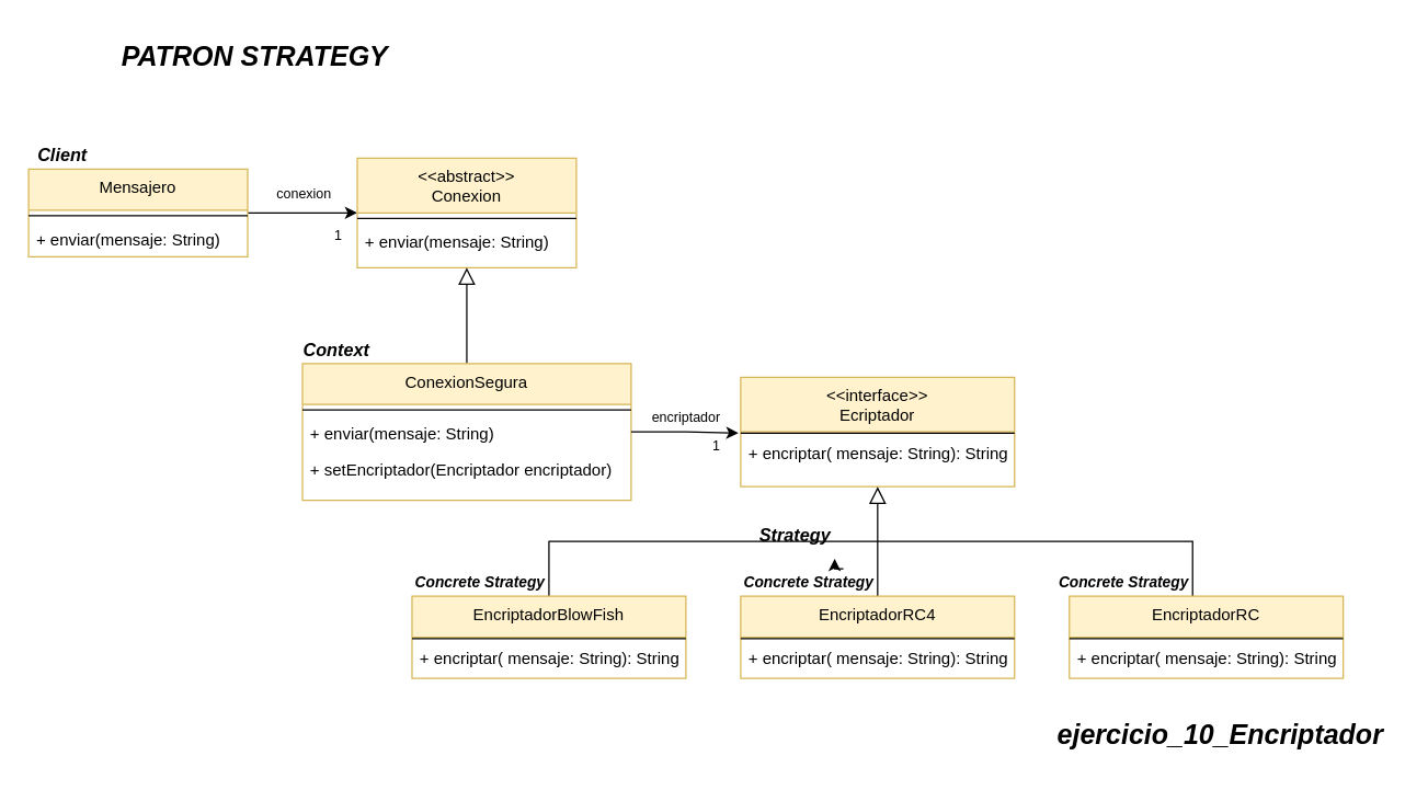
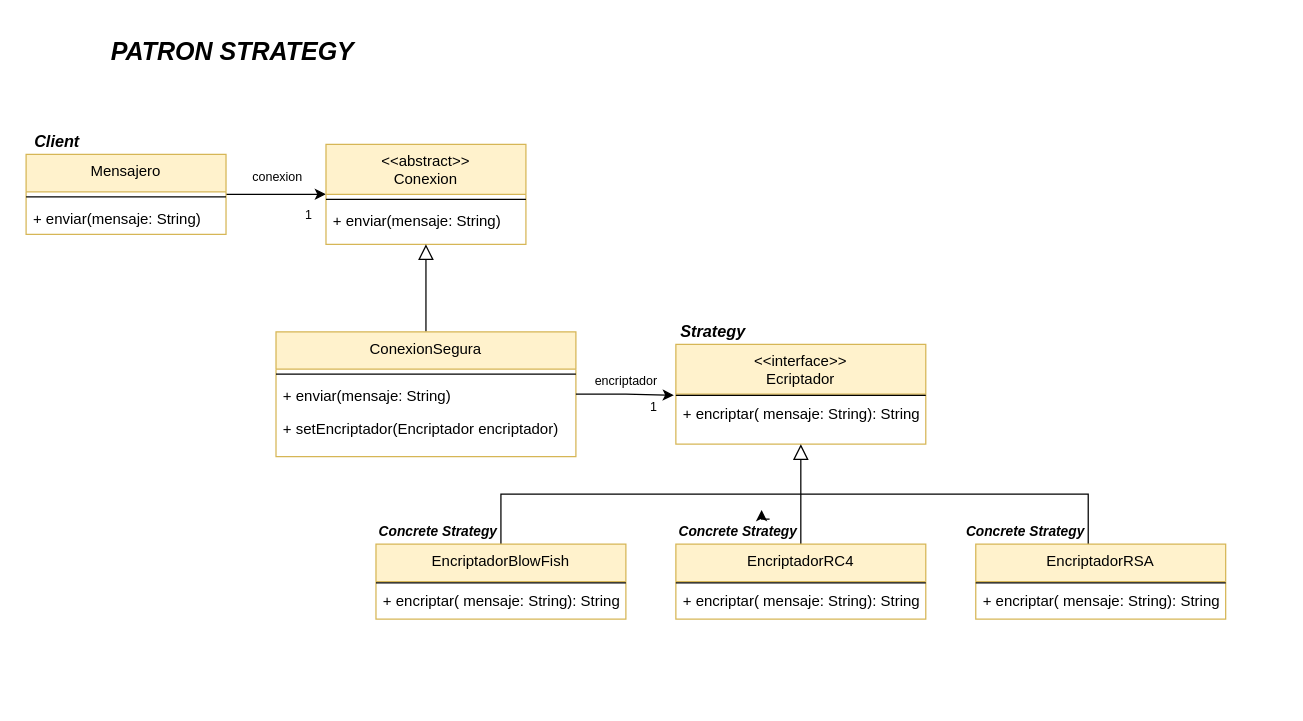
  <mxCell id="0" />
  <mxCell id="1" parent="0" />
  <mxCell id="2" style="edgeStyle=orthogonalEdgeStyle;rounded=0;orthogonalLoop=1;jettySize=auto;html=1;entryX=0;entryY=0.5;entryDx=0;entryDy=0;" edge="1" parent="1" source="3" target="7"><mxGeometry relative="1" as="geometry" /></mxCell>
  <mxCell id="3" value="Mensajero" style="swimlane;fontStyle=0;align=center;verticalAlign=top;childLayout=stackLayout;horizontal=1;startSize=30;horizontalStack=0;resizeParent=1;resizeLast=0;collapsible=1;marginBottom=0;rounded=0;shadow=0;strokeWidth=1;fillColor=#fff2cc;strokeColor=#d6b656;" vertex="1" parent="1"><mxGeometry x="20" y="123" width="160" height="64" as="geometry"><mxRectangle x="110" y="-20" width="160" height="26" as="alternateBounds" /></mxGeometry></mxCell>
  <mxCell id="4" value="" style="line;html=1;strokeWidth=1;align=left;verticalAlign=middle;spacingTop=-1;spacingLeft=3;spacingRight=3;rotatable=0;labelPosition=right;points=[];portConstraint=eastwest;" vertex="1" parent="3"><mxGeometry y="30" width="160" height="8" as="geometry" /></mxCell>
  <mxCell id="5" value="+ enviar(mensaje: String)" style="text;align=left;verticalAlign=top;spacingLeft=4;spacingRight=4;overflow=hidden;rotatable=0;points=[[0,0.5],[1,0.5]];portConstraint=eastwest;rounded=0;shadow=0;html=0;" vertex="1" parent="3"><mxGeometry y="38" width="160" height="26" as="geometry" /></mxCell>
  <mxCell id="6" style="edgeStyle=orthogonalEdgeStyle;rounded=0;orthogonalLoop=1;jettySize=auto;html=1;exitX=1;exitY=0.5;exitDx=0;exitDy=0;" edge="1" parent="3"><mxGeometry relative="1" as="geometry"><mxPoint x="360" y="43" as="sourcePoint" /><mxPoint x="360" y="43" as="targetPoint" /></mxGeometry></mxCell>
  <mxCell id="7" value="&lt;&lt;abstract&gt;&gt;&#10;Conexion" style="swimlane;fontStyle=0;align=center;verticalAlign=top;childLayout=stackLayout;horizontal=1;startSize=40;horizontalStack=0;resizeParent=1;resizeLast=0;collapsible=1;marginBottom=0;rounded=0;shadow=0;strokeWidth=1;fillColor=#fff2cc;strokeColor=#d6b656;" vertex="1" parent="1"><mxGeometry x="260" y="115" width="160" height="80" as="geometry"><mxRectangle x="110" y="-20" width="160" height="26" as="alternateBounds" /></mxGeometry></mxCell>
  <mxCell id="8" value="" style="line;html=1;strokeWidth=1;align=left;verticalAlign=middle;spacingTop=-1;spacingLeft=3;spacingRight=3;rotatable=0;labelPosition=right;points=[];portConstraint=eastwest;" vertex="1" parent="7"><mxGeometry y="40" width="160" height="8" as="geometry" /></mxCell>
  <mxCell id="9" value="+ enviar(mensaje: String)" style="text;align=left;verticalAlign=top;spacingLeft=4;spacingRight=4;overflow=hidden;rotatable=0;points=[[0,0.5],[1,0.5]];portConstraint=eastwest;rounded=0;shadow=0;html=0;" vertex="1" parent="7"><mxGeometry y="48" width="160" height="26" as="geometry" /></mxCell>
  <mxCell id="10" style="edgeStyle=orthogonalEdgeStyle;rounded=0;orthogonalLoop=1;jettySize=auto;html=1;entryX=0.5;entryY=1;entryDx=0;entryDy=0;startSize=10;endSize=10;endArrow=block;endFill=0;" edge="1" parent="1" source="11" target="7"><mxGeometry relative="1" as="geometry" /></mxCell>
  <mxCell id="11" value="ConexionSegura" style="swimlane;fontStyle=0;align=center;verticalAlign=top;childLayout=stackLayout;horizontal=1;startSize=30;horizontalStack=0;resizeParent=1;resizeLast=0;collapsible=1;marginBottom=0;rounded=0;shadow=0;strokeWidth=1;fillColor=#fff2cc;strokeColor=#d6b656;" vertex="1" parent="1"><mxGeometry x="220" y="265" width="240" height="100" as="geometry"><mxRectangle x="110" y="-20" width="160" height="26" as="alternateBounds" /></mxGeometry></mxCell>
  <mxCell id="12" value="" style="line;html=1;strokeWidth=1;align=left;verticalAlign=middle;spacingTop=-1;spacingLeft=3;spacingRight=3;rotatable=0;labelPosition=right;points=[];portConstraint=eastwest;" vertex="1" parent="11"><mxGeometry y="30" width="240" height="8" as="geometry" /></mxCell>
  <mxCell id="13" value="+ enviar(mensaje: String)" style="text;align=left;verticalAlign=top;spacingLeft=4;spacingRight=4;overflow=hidden;rotatable=0;points=[[0,0.5],[1,0.5]];portConstraint=eastwest;rounded=0;shadow=0;html=0;" vertex="1" parent="11"><mxGeometry y="38" width="240" height="26" as="geometry" /></mxCell>
  <mxCell id="14" style="edgeStyle=orthogonalEdgeStyle;rounded=0;orthogonalLoop=1;jettySize=auto;html=1;exitX=1;exitY=0.5;exitDx=0;exitDy=0;" edge="1" parent="11"><mxGeometry relative="1" as="geometry"><mxPoint x="360" y="43" as="sourcePoint" /><mxPoint x="360" y="43" as="targetPoint" /></mxGeometry></mxCell>
  <mxCell id="15" value="+ setEncriptador(Encriptador encriptador) " style="text;align=left;verticalAlign=top;spacingLeft=4;spacingRight=4;overflow=hidden;rotatable=0;points=[[0,0.5],[1,0.5]];portConstraint=eastwest;rounded=0;shadow=0;html=0;" vertex="1" parent="11"><mxGeometry y="64" width="240" height="26" as="geometry" /></mxCell>
  <mxCell id="16" value="&lt;&lt;interface&gt;&gt;&#10;Ecriptador" style="swimlane;fontStyle=0;align=center;verticalAlign=top;childLayout=stackLayout;horizontal=1;startSize=40;horizontalStack=0;resizeParent=1;resizeLast=0;collapsible=1;marginBottom=0;rounded=0;shadow=0;strokeWidth=1;fillColor=#fff2cc;strokeColor=#d6b656;" vertex="1" parent="1"><mxGeometry y="275" width="200" height="80" as="geometry" x="540"><mxRectangle x="110" y="-20" width="160" height="26" as="alternateBounds" /></mxGeometry></mxCell>
  <mxCell id="17" value="" style="line;html=1;strokeWidth=1;align=left;verticalAlign=middle;spacingTop=-1;spacingLeft=3;spacingRight=3;rotatable=0;labelPosition=right;points=[];portConstraint=eastwest;" vertex="1" parent="16"><mxGeometry y="40" width="200" height="2" as="geometry" /></mxCell>
  <mxCell id="18" value="+ encriptar( mensaje: String): String" style="text;align=left;verticalAlign=top;spacingLeft=4;spacingRight=4;overflow=hidden;rotatable=0;points=[[0,0.5],[1,0.5]];portConstraint=eastwest;rounded=0;shadow=0;html=0;" vertex="1" parent="16"><mxGeometry y="42" width="200" height="26" as="geometry" /></mxCell>
  <mxCell id="19" style="edgeStyle=orthogonalEdgeStyle;rounded=0;orthogonalLoop=1;jettySize=auto;html=1;entryX=0.5;entryY=1;entryDx=0;entryDy=0;endArrow=block;endFill=0;endSize=10;startSize=10;" edge="1" parent="1" source="20" target="16"><mxGeometry relative="1" as="geometry"><mxPoint x="640" y="395" as="targetPoint" /></mxGeometry></mxCell>
  <mxCell id="20" value="EncriptadorRC4" style="swimlane;fontStyle=0;align=center;verticalAlign=top;childLayout=stackLayout;horizontal=1;startSize=30;horizontalStack=0;resizeParent=1;resizeLast=0;collapsible=1;marginBottom=0;rounded=0;shadow=0;strokeWidth=1;fillColor=#fff2cc;strokeColor=#d6b656;" vertex="1" parent="1"><mxGeometry y="435" width="200" height="60" as="geometry" x="540"><mxRectangle x="110" y="-20" width="160" height="26" as="alternateBounds" /></mxGeometry></mxCell>
  <mxCell id="21" value="" style="line;html=1;strokeWidth=1;align=left;verticalAlign=middle;spacingTop=-1;spacingLeft=3;spacingRight=3;rotatable=0;labelPosition=right;points=[];portConstraint=eastwest;" vertex="1" parent="20"><mxGeometry y="30" width="200" height="2" as="geometry" /></mxCell>
  <mxCell id="22" style="edgeStyle=orthogonalEdgeStyle;rounded=0;orthogonalLoop=1;jettySize=auto;html=1;exitX=1;exitY=0.5;exitDx=0;exitDy=0;" edge="1" parent="20"><mxGeometry relative="1" as="geometry"><mxPoint x="360" y="43" as="sourcePoint" /><mxPoint x="360" y="43" as="targetPoint" /></mxGeometry></mxCell>
  <mxCell id="23" value="+ encriptar( mensaje: String): String" style="text;align=left;verticalAlign=top;spacingLeft=4;spacingRight=4;overflow=hidden;rotatable=0;points=[[0,0.5],[1,0.5]];portConstraint=eastwest;rounded=0;shadow=0;html=0;" vertex="1" parent="20"><mxGeometry y="32" width="200" height="26" as="geometry" /></mxCell>
  <mxCell id="24" style="edgeStyle=orthogonalEdgeStyle;rounded=0;orthogonalLoop=1;jettySize=auto;html=1;endArrow=none;endFill=0;" edge="1" parent="1" source="25"><mxGeometry relative="1" as="geometry"><mxPoint x="640" y="395" as="targetPoint" /><Array as="points"><mxPoint x="400" y="395" /></Array></mxGeometry></mxCell>
  <mxCell id="25" value="EncriptadorBlowFish" style="swimlane;fontStyle=0;align=center;verticalAlign=top;childLayout=stackLayout;horizontal=1;startSize=30;horizontalStack=0;resizeParent=1;resizeLast=0;collapsible=1;marginBottom=0;rounded=0;shadow=0;strokeWidth=1;fillColor=#fff2cc;strokeColor=#d6b656;" vertex="1" parent="1"><mxGeometry x="300" y="435" width="200" height="60" as="geometry"><mxRectangle x="110" y="-20" width="160" height="26" as="alternateBounds" /></mxGeometry></mxCell>
  <mxCell id="26" value="" style="line;html=1;strokeWidth=1;align=left;verticalAlign=middle;spacingTop=-1;spacingLeft=3;spacingRight=3;rotatable=0;labelPosition=right;points=[];portConstraint=eastwest;" vertex="1" parent="25"><mxGeometry y="30" width="200" height="2" as="geometry" /></mxCell>
  <mxCell id="27" style="edgeStyle=orthogonalEdgeStyle;rounded=0;orthogonalLoop=1;jettySize=auto;html=1;exitX=1;exitY=0.5;exitDx=0;exitDy=0;" edge="1" parent="25"><mxGeometry relative="1" as="geometry"><mxPoint x="360" y="43" as="sourcePoint" /><mxPoint x="360" y="43" as="targetPoint" /></mxGeometry></mxCell>
  <mxCell id="28" value="+ encriptar( mensaje: String): String" style="text;align=left;verticalAlign=top;spacingLeft=4;spacingRight=4;overflow=hidden;rotatable=0;points=[[0,0.5],[1,0.5]];portConstraint=eastwest;rounded=0;shadow=0;html=0;" vertex="1" parent="25"><mxGeometry y="32" width="200" height="26" as="geometry" /></mxCell>
  <mxCell id="29" style="edgeStyle=orthogonalEdgeStyle;rounded=0;orthogonalLoop=1;jettySize=auto;html=1;endArrow=none;endFill=0;" edge="1" parent="1" source="30"><mxGeometry relative="1" as="geometry"><mxPoint x="640" y="395" as="targetPoint" /><Array as="points"><mxPoint x="870" y="395" /></Array></mxGeometry></mxCell>
- <mxCell id="30" value="EncriptadorRC" style="swimlane;fontStyle=0;align=center;verticalAlign=top;childLayout=stackLayout;horizontal=1;startSize=30;horizontalStack=0;resizeParent=1;resizeLast=0;collapsible=1;marginBottom=0;rounded=0;shadow=0;strokeWidth=1;fillColor=#fff2cc;strokeColor=#d6b656;" vertex="1" parent="1"><mxGeometry x="780" y="435" width="200" height="60" as="geometry"><mxRectangle x="110" y="-20" width="160" height="26" as="alternateBounds" /></mxGeometry></mxCell>
+ <mxCell id="30" value="EncriptadorRSA" style="swimlane;fontStyle=0;align=center;verticalAlign=top;childLayout=stackLayout;horizontal=1;startSize=30;horizontalStack=0;resizeParent=1;resizeLast=0;collapsible=1;marginBottom=0;rounded=0;shadow=0;strokeWidth=1;fillColor=#fff2cc;strokeColor=#d6b656;" vertex="1" parent="1"><mxGeometry x="780" y="435" width="200" height="60" as="geometry"><mxRectangle x="110" y="-20" width="160" height="26" as="alternateBounds" /></mxGeometry></mxCell>
  <mxCell id="31" value="" style="line;html=1;strokeWidth=1;align=left;verticalAlign=middle;spacingTop=-1;spacingLeft=3;spacingRight=3;rotatable=0;labelPosition=right;points=[];portConstraint=eastwest;" vertex="1" parent="30"><mxGeometry y="30" width="200" height="2" as="geometry" /></mxCell>
  <mxCell id="32" value="+ encriptar( mensaje: String): String" style="text;align=left;verticalAlign=top;spacingLeft=4;spacingRight=4;overflow=hidden;rotatable=0;points=[[0,0.5],[1,0.5]];portConstraint=eastwest;rounded=0;shadow=0;html=0;" vertex="1" parent="30"><mxGeometry y="32" width="200" height="26" as="geometry" /></mxCell>
  <mxCell id="33" style="edgeStyle=orthogonalEdgeStyle;rounded=0;orthogonalLoop=1;jettySize=auto;html=1;entryX=-0.008;entryY=-0.047;entryDx=0;entryDy=0;entryPerimeter=0;" edge="1" parent="1" source="11" target="18"><mxGeometry relative="1" as="geometry" /></mxCell>
  <mxCell id="34" value="&lt;b style=&quot;&quot;&gt;&lt;i style=&quot;&quot;&gt;&lt;font style=&quot;font-size: 11px;&quot;&gt;Concrete Strategy&lt;/font&gt;&lt;/i&gt;&lt;/b&gt;" style="text;html=1;align=center;verticalAlign=middle;whiteSpace=wrap;rounded=0;" vertex="1" parent="1"><mxGeometry y="415" width="100" height="20" as="geometry" x="540" /></mxCell>
  <mxCell id="35" style="edgeStyle=orthogonalEdgeStyle;rounded=0;orthogonalLoop=1;jettySize=auto;html=1;exitX=0.75;exitY=0;exitDx=0;exitDy=0;entryX=0.686;entryY=-0.368;entryDx=0;entryDy=0;entryPerimeter=0;" edge="1" parent="1" source="34" target="34"><mxGeometry relative="1" as="geometry" /></mxCell>
  <mxCell id="36" value="&lt;b style=&quot;&quot;&gt;&lt;i style=&quot;&quot;&gt;&lt;font style=&quot;font-size: 11px;&quot;&gt;Concrete Strategy&lt;/font&gt;&lt;/i&gt;&lt;/b&gt;" style="text;html=1;align=center;verticalAlign=middle;whiteSpace=wrap;rounded=0;" vertex="1" parent="1"><mxGeometry x="300" y="415" width="100" height="20" as="geometry" /></mxCell>
  <mxCell id="37" value="&lt;b style=&quot;&quot;&gt;&lt;i style=&quot;&quot;&gt;&lt;font style=&quot;font-size: 11px;&quot;&gt;Concrete Strategy&lt;/font&gt;&lt;/i&gt;&lt;/b&gt;" style="text;html=1;align=center;verticalAlign=middle;whiteSpace=wrap;rounded=0;" vertex="1" parent="1"><mxGeometry x="770" y="415" width="100" height="20" as="geometry" /></mxCell>
- <mxCell id="38" value="&lt;font size=&quot;1&quot; style=&quot;&quot;&gt;&lt;b style=&quot;&quot;&gt;&lt;i style=&quot;font-size: 13px;&quot;&gt;Strategy&lt;/i&gt;&lt;/b&gt;&lt;/font&gt;" style="text;html=1;align=center;verticalAlign=middle;whiteSpace=wrap;rounded=0;" vertex="1" parent="1"><mxGeometry x="550" y="380" width="60" height="20" as="geometry" /></mxCell>
- <mxCell id="39" value="&lt;font size=&quot;1&quot; style=&quot;&quot;&gt;&lt;b style=&quot;&quot;&gt;&lt;i style=&quot;font-size: 13px;&quot;&gt;Context&lt;/i&gt;&lt;/b&gt;&lt;/font&gt;" style="text;html=1;align=center;verticalAlign=middle;whiteSpace=wrap;rounded=0;" vertex="1" parent="1"><mxGeometry x="220" y="245" width="50" height="20" as="geometry" /></mxCell>
+ <mxCell id="38" value="&lt;font size=&quot;1&quot; style=&quot;&quot;&gt;&lt;b style=&quot;&quot;&gt;&lt;i style=&quot;font-size: 13px;&quot;&gt;Strategy&lt;/i&gt;&lt;/b&gt;&lt;/font&gt;" style="text;html=1;align=center;verticalAlign=middle;whiteSpace=wrap;rounded=0;" vertex="1" parent="1"><mxGeometry y="255" width="60" height="20" as="geometry" x="540" /></mxCell>
  <mxCell id="40" value="&lt;font size=&quot;1&quot; style=&quot;&quot;&gt;&lt;b style=&quot;&quot;&gt;&lt;i style=&quot;font-size: 13px;&quot;&gt;Client&lt;/i&gt;&lt;/b&gt;&lt;/font&gt;" style="text;html=1;align=center;verticalAlign=middle;whiteSpace=wrap;rounded=0;" vertex="1" parent="1"><mxGeometry x="20" y="103" width="50" height="20" as="geometry" /></mxCell>
  <mxCell id="41" value="&lt;span style=&quot;font-size: 10px;&quot;&gt;conexion&lt;/span&gt;" style="edgeLabel;html=1;align=center;verticalAlign=middle;resizable=0;points=[];" connectable="0" vertex="1" parent="1"><mxGeometry x="220" y="145" as="geometry"><mxPoint y="-5" as="offset" /></mxGeometry></mxCell>
  <mxCell id="42" value="&lt;span style=&quot;font-size: 10px;&quot;&gt;1&lt;/span&gt;" style="edgeLabel;html=1;align=center;verticalAlign=middle;resizable=0;points=[];" connectable="0" vertex="1" parent="1"><mxGeometry x="245" y="175" as="geometry"><mxPoint y="-5" as="offset" /></mxGeometry></mxCell>
  <mxCell id="43" value="&lt;span style=&quot;font-size: 10px;&quot;&gt;encriptador&lt;/span&gt;" style="edgeLabel;html=1;align=center;verticalAlign=middle;resizable=0;points=[];" connectable="0" vertex="1" parent="1"><mxGeometry x="230" y="155" as="geometry"><mxPoint x="269" y="148" as="offset" /></mxGeometry></mxCell>
  <mxCell id="44" value="&lt;span style=&quot;font-size: 10px;&quot;&gt;1&lt;/span&gt;" style="edgeLabel;html=1;align=center;verticalAlign=middle;resizable=0;points=[];" connectable="0" vertex="1" parent="1"><mxGeometry x="255" y="185" as="geometry"><mxPoint x="266" y="139" as="offset" /></mxGeometry></mxCell>
  <mxCell id="45" value="&lt;b style=&quot;&quot;&gt;&lt;i&gt;&lt;font style=&quot;font-size: 20px;&quot;&gt;PATRON STRATEGY&lt;/font&gt;&lt;/i&gt;&lt;/b&gt;" style="text;html=1;align=center;verticalAlign=middle;resizable=0;points=[];autosize=1;strokeColor=none;fillColor=none;" vertex="1" parent="1"><mxGeometry x="75" y="20" width="220" height="40" as="geometry" /></mxCell>
- <mxCell id="46" value="&lt;b style=&quot;&quot;&gt;&lt;i&gt;&lt;font style=&quot;font-size: 20px;&quot;&gt;ejercicio_10_Encriptador&lt;/font&gt;&lt;/i&gt;&lt;/b&gt;" style="text;html=1;align=center;verticalAlign=middle;resizable=0;points=[];autosize=1;strokeColor=none;fillColor=none;" vertex="1" parent="1"><mxGeometry x="760" y="515" width="260" height="40" as="geometry" /></mxCell>
